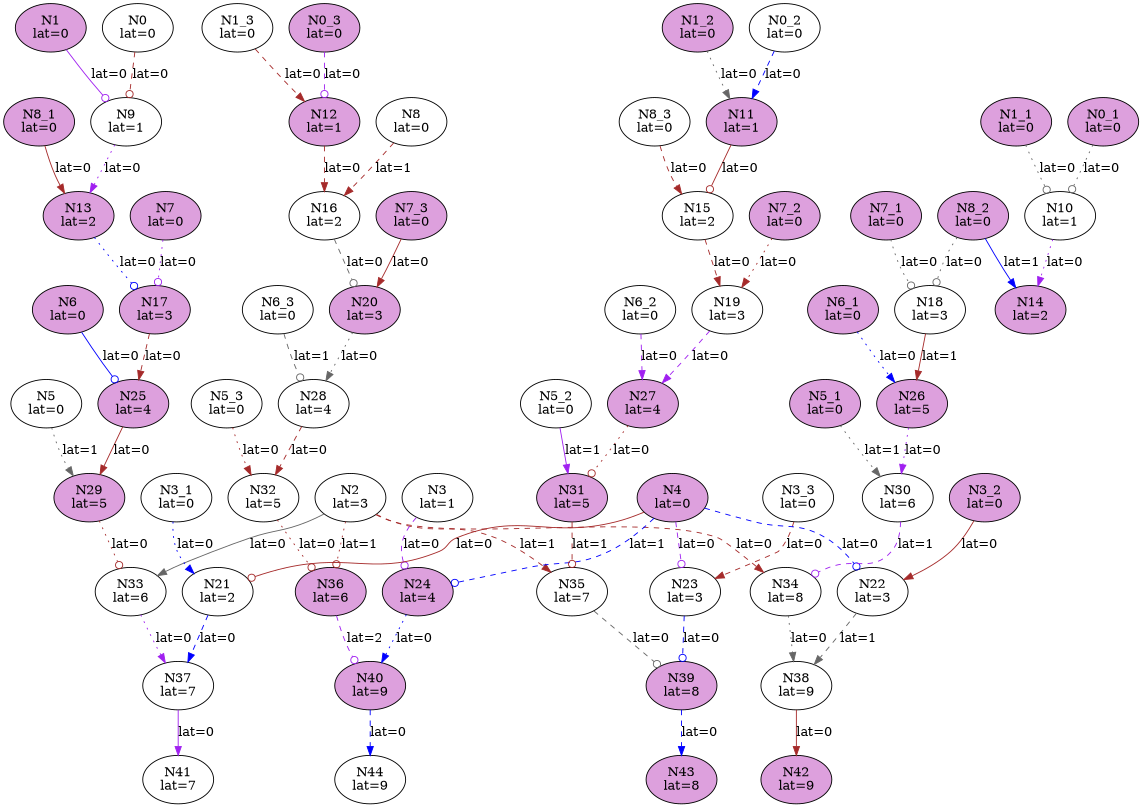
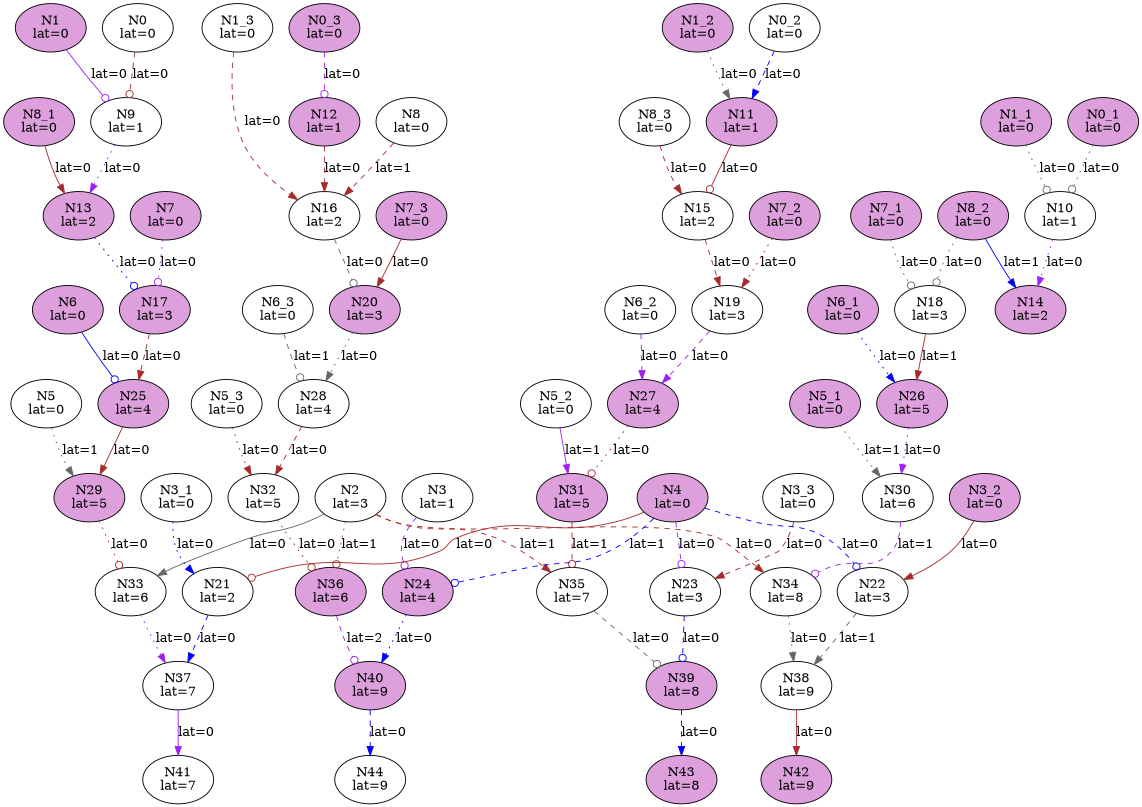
  digraph {
    node [fillcolor=white style=filled]
    edge [arrowhead=normal color=brown style=dashed]
    N0 [label="\N\nlat=0"]
    N9 [label="\N\nlat=1"]
    N13 [fillcolor=plum label="\N\nlat=2"]
    N0_1 [fillcolor=plum label="\N\nlat=0"]
    N10 [label="\N\nlat=1"]
    N14 [fillcolor=plum label="\N\nlat=2"]
    N0_2 [label="\N\nlat=0"]
    N11 [fillcolor=plum label="\N\nlat=1"]
    N15 [label="\N\nlat=2"]
    N0_3 [fillcolor=plum label="\N\nlat=0"]
    N12 [fillcolor=plum label="\N\nlat=1"]
    N16 [label="\N\nlat=2"]
    N1 [fillcolor=plum label="\N\nlat=0"]
    N1_1 [fillcolor=plum label="\N\nlat=0"]
    N1_2 [fillcolor=plum label="\N\nlat=0"]
    N1_3 [label="\N\nlat=0"]
    N2 [label="\N\nlat=3"]
    N36 [fillcolor=plum label="\N\nlat=6"]
    N35 [label="\N\nlat=7"]
    N34 [label="\N\nlat=8"]
    N33 [label="\N\nlat=6"]
    N40 [fillcolor=plum label="\N\nlat=9"]
    N39 [fillcolor=plum label="\N\nlat=8"]
    N38 [label="\N\nlat=9"]
    N37 [label="\N\nlat=7"]
    N3 [label="\N\nlat=1"]
    N24 [fillcolor=plum label="\N\nlat=4"]
    N3_1 [label="\N\nlat=0"]
    N21 [label="\N\nlat=2"]
    N3_2 [fillcolor=plum label="\N\nlat=0"]
    N22 [label="\N\nlat=3"]
    N3_3 [label="\N\nlat=0"]
    N23 [label="\N\nlat=3"]
    N4 [fillcolor=plum label="\N\nlat=0"]
    N5 [label="\N\nlat=0"]
    N29 [fillcolor=plum label="\N\nlat=5"]
    N5_1 [fillcolor=plum label="\N\nlat=0"]
    N30 [label="\N\nlat=6"]
    N5_2 [label="\N\nlat=0"]
    N31 [fillcolor=plum label="\N\nlat=5"]
    N5_3 [label="\N\nlat=0"]
    N32 [label="\N\nlat=5"]
    N6 [fillcolor=plum label="\N\nlat=0"]
    N25 [fillcolor=plum label="\N\nlat=4"]
    N6_1 [fillcolor=plum label="\N\nlat=0"]
    N26 [fillcolor=plum label="\N\nlat=5"]
    N6_2 [label="\N\nlat=0"]
    N27 [fillcolor=plum label="\N\nlat=4"]
    N6_3 [label="\N\nlat=0"]
    N28 [label="\N\nlat=4"]
    N7 [fillcolor=plum label="\N\nlat=0"]
    N17 [fillcolor=plum label="\N\nlat=3"]
    N7_1 [fillcolor=plum label="\N\nlat=0"]
    N18 [label="\N\nlat=3"]
    N7_2 [fillcolor=plum label="\N\nlat=0"]
    N19 [label="\N\nlat=3"]
    N7_3 [fillcolor=plum label="\N\nlat=0"]
    N20 [fillcolor=plum label="\N\nlat=3"]
    N8 [label="\N\nlat=0"]
    N8_1 [fillcolor=plum label="\N\nlat=0"]
    N8_2 [fillcolor=plum label="\N\nlat=0"]
    N8_3 [label="\N\nlat=0"]
    N41 [label="\N\nlat=7"]
    N42 [fillcolor=plum label="\N\nlat=9"]
    N43 [fillcolor=plum label="\N\nlat=8"]
    N44 [label="\N\nlat=9"]
    N0 -> N9 [arrowhead=odot label="lat=0"]
    N9 -> N13 [color=purple label="lat=0" style=dotted]
    N13 -> N17 [arrowhead=odot color=blue label="lat=0" style=dotted]
    N0_1 -> N10 [arrowhead=odot color=gray40 label="lat=0" style=dotted]
    N10 -> N14 [color=purple label="lat=0" style=dotted]
    N0_2 -> N11 [color=blue label="lat=0"]
    N11 -> N15 [arrowhead=odot label="lat=0" style=solid]
    N15 -> N19 [label="lat=0"]
    N0_3 -> N12 [arrowhead=odot color=purple label="lat=0"]
    N12 -> N16 [label="lat=0"]
    N16 -> N20 [arrowhead=odot color=gray40 label="lat=0"]
    N1 -> N9 [arrowhead=odot color=purple label="lat=0" style=solid]
    N1_1 -> N10 [arrowhead=odot color=gray40 label="lat=0" style=dotted]
    N1_2 -> N11 [color=gray40 label="lat=0" style=dotted]
-   N1_3 -> N12 [label="lat=0"]
+   N1_3 -> N16 [label="lat=0"]
    N2 -> N36 [arrowhead=odot label="lat=1" style=dotted]
    N2 -> N35 [label="lat=1"]
    N2 -> N34 [label="lat=0"]
    N2 -> N33 [color=gray40 label="lat=0" style=solid]
    N36 -> N40 [arrowhead=odot color=purple label="lat=2"]
    N35 -> N39 [arrowhead=odot color=gray40 label="lat=0"]
    N34 -> N38 [color=gray40 label="lat=0" style=dotted]
    N33 -> N37 [color=purple label="lat=0" style=dotted]
    N40 -> N44 [color=blue label="lat=0"]
    N39 -> N43 [color=blue label="lat=0"]
    N38 -> N42 [label="lat=0" style=solid]
    N37 -> N41 [color=purple label="lat=0" style=solid]
    N3 -> N24 [arrowhead=odot color=purple label="lat=0"]
    N24 -> N40 [color=blue label="lat=0" style=dotted]
    N3_1 -> N21 [color=blue label="lat=0" style=dotted]
    N21 -> N37 [color=blue label="lat=0"]
    N3_2 -> N22 [label="lat=0" style=solid]
    N22 -> N38 [color=gray40 label="lat=1"]
    N3_3 -> N23 [label="lat=0"]
    N23 -> N39 [arrowhead=odot color=blue label="lat=0"]
    N4 -> N24 [arrowhead=odot color=blue label="lat=1"]
    N4 -> N21 [arrowhead=odot label="lat=0" style=solid]
    N4 -> N22 [arrowhead=odot color=blue label="lat=0"]
    N4 -> N23 [arrowhead=odot color=purple label="lat=0"]
    N5 -> N29 [color=gray40 label="lat=1" style=dotted]
    N29 -> N33 [arrowhead=odot label="lat=0" style=dotted]
    N5_1 -> N30 [color=gray40 label="lat=1" style=dotted]
    N30 -> N34 [arrowhead=odot color=purple label="lat=1"]
    N5_2 -> N31 [color=purple label="lat=1" style=solid]
    N31 -> N35 [arrowhead=odot label="lat=1"]
    N5_3 -> N32 [label="lat=0" style=dotted]
    N32 -> N36 [arrowhead=odot label="lat=0" style=dotted]
    N6 -> N25 [arrowhead=odot color=blue label="lat=0" style=solid]
    N25 -> N29 [label="lat=0" style=solid]
    N6_1 -> N26 [color=blue label="lat=0" style=dotted]
    N26 -> N30 [color=purple label="lat=0" style=dotted]
    N6_2 -> N27 [color=purple label="lat=0"]
    N27 -> N31 [arrowhead=odot label="lat=0" style=dotted]
    N6_3 -> N28 [arrowhead=odot color=gray40 label="lat=1"]
    N28 -> N32 [label="lat=0"]
    N7 -> N17 [arrowhead=odot color=purple label="lat=0" style=dotted]
    N17 -> N25 [label="lat=0"]
    N7_1 -> N18 [arrowhead=odot color=gray40 label="lat=0" style=dotted]
    N18 -> N26 [label="lat=1" style=solid]
    N7_2 -> N19 [label="lat=0" style=dotted]
    N19 -> N27 [color=purple label="lat=0"]
    N7_3 -> N20 [label="lat=0" style=solid]
    N20 -> N28 [color=gray40 label="lat=0" style=dotted]
    N8 -> N16 [label="lat=1"]
    N8_1 -> N13 [label="lat=0" style=solid]
    N8_2 -> N14 [color=blue label="lat=1" style=solid]
    N8_2 -> N18 [arrowhead=odot color=gray40 label="lat=0" style=dotted]
    N8_3 -> N15 [label="lat=0"]
  }
